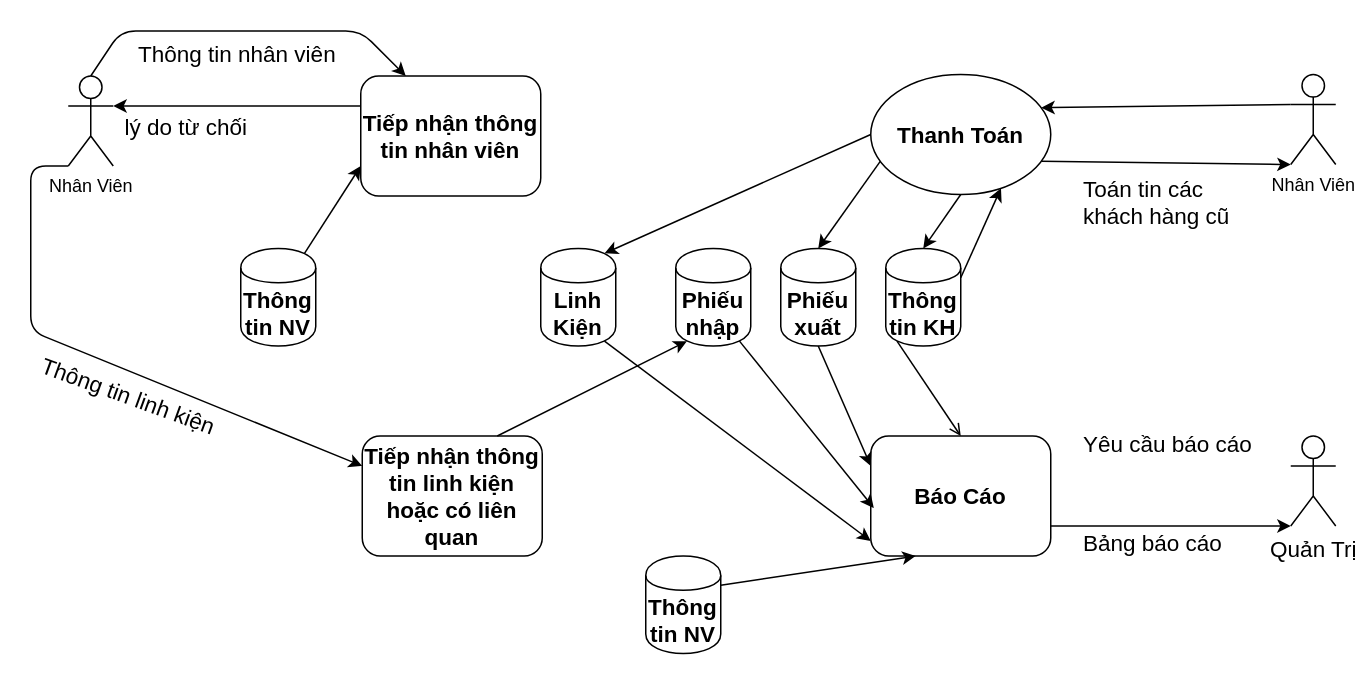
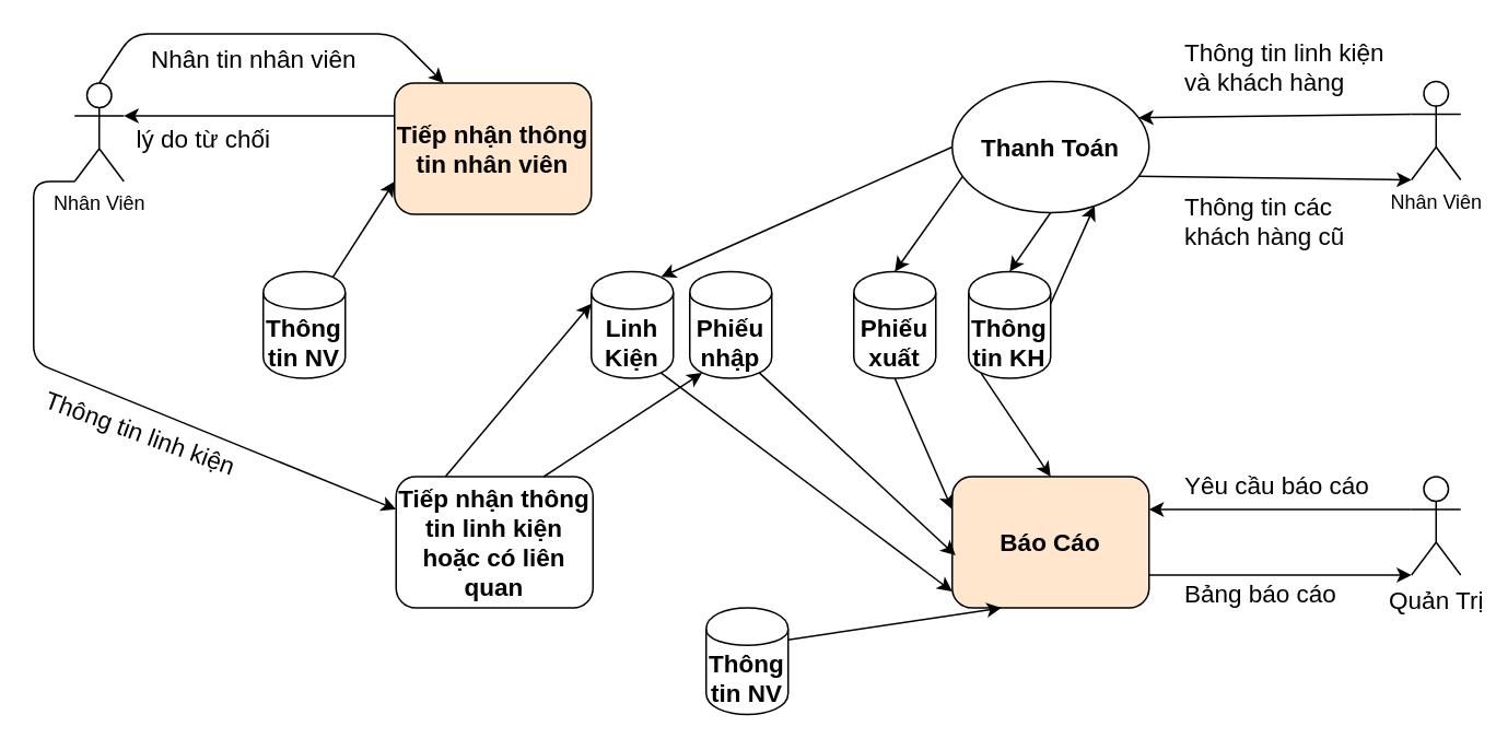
  <mxCell id="0" />
  <mxCell id="1" parent="0" />
  <mxCell id="2" value="Nhân Viên" style="shape=umlActor;verticalLabelPosition=bottom;labelBackgroundColor=#ffffff;verticalAlign=top;html=1;outlineConnect=0;" vertex="1" parent="1"><mxGeometry x="45" y="50" width="30" height="60" as="geometry" /></mxCell>
- <mxCell id="3" value="Tiếp nhận thông tin nhân viên" style="rounded=1;whiteSpace=wrap;html=1;fontSize=15;fontStyle=1" vertex="1" parent="1"><mxGeometry x="240" y="50" width="120" height="80" as="geometry" /></mxCell>
+ <mxCell id="3" value="Tiếp nhận thông tin nhân viên" style="rounded=1;whiteSpace=wrap;html=1;fontSize=15;fontStyle=1;fillColor=#ffe6cc;" vertex="1" parent="1"><mxGeometry x="240" y="50" width="120" height="80" as="geometry" /></mxCell>
  <mxCell id="4" value="" style="endArrow=classic;html=1;fontSize=15;exitX=0.5;exitY=0;exitDx=0;exitDy=0;exitPerimeter=0;entryX=0.25;entryY=0;entryDx=0;entryDy=0;" edge="1" parent="1" source="2" target="3"><mxGeometry width="50" height="50" relative="1" as="geometry"><mxPoint x="120" y="80" as="sourcePoint" /><mxPoint x="170" y="30" as="targetPoint" /><Array as="points"><mxPoint x="80" y="20" /><mxPoint x="240" y="20" /></Array></mxGeometry></mxCell>
- <mxCell id="5" value="Thông tin nhân viên" style="text;html=1;resizable=0;points=[];autosize=1;align=left;verticalAlign=top;spacingTop=-4;fontSize=15;" vertex="1" parent="1"><mxGeometry x="90" y="24" width="150" height="20" as="geometry" /></mxCell>
+ <mxCell id="5" value="Nhân tin nhân viên" style="text;html=1;resizable=0;points=[];autosize=1;align=left;verticalAlign=top;spacingTop=-4;fontSize=15;" vertex="1" parent="1"><mxGeometry x="90" y="24" width="150" height="20" as="geometry" /></mxCell>
  <mxCell id="6" value="" style="endArrow=classic;html=1;fontSize=15;entryX=1;entryY=0.333;entryDx=0;entryDy=0;entryPerimeter=0;exitX=0;exitY=0.25;exitDx=0;exitDy=0;" edge="1" parent="1" source="3" target="2"><mxGeometry width="50" height="50" relative="1" as="geometry"><mxPoint x="170" y="150" as="sourcePoint" /><mxPoint x="220" y="100" as="targetPoint" /></mxGeometry></mxCell>
  <mxCell id="7" value="lý do từ chối" style="text;html=1;resizable=0;points=[];autosize=1;align=left;verticalAlign=top;spacingTop=-4;fontSize=15;" vertex="1" parent="1"><mxGeometry x="81" y="73" width="100" height="20" as="geometry" /></mxCell>
  <mxCell id="8" value="Tiếp nhận thông tin linh kiện hoặc có liên quan" style="rounded=1;whiteSpace=wrap;html=1;fontSize=15;fontStyle=1" vertex="1" parent="1"><mxGeometry x="241" y="290" width="120" height="80" as="geometry" /></mxCell>
  <mxCell id="9" value="Thanh Toán" style="ellipse;whiteSpace=wrap;html=1;fontSize=15;fontStyle=1;" vertex="1" parent="1"><mxGeometry x="580" y="49" width="120" height="80" as="geometry" /></mxCell>
- <mxCell id="10" value="Báo Cáo" style="rounded=1;whiteSpace=wrap;html=1;fontSize=15;fontStyle=1" vertex="1" parent="1"><mxGeometry x="580" y="290" width="120" height="80" as="geometry" /></mxCell>
+ <mxCell id="10" value="Báo Cáo" style="rounded=1;whiteSpace=wrap;html=1;fontSize=15;fontStyle=1;fillColor=#ffe6cc;" vertex="1" parent="1"><mxGeometry x="580" y="290" width="120" height="80" as="geometry" /></mxCell>
  <mxCell id="11" value="Thông tin NV" style="shape=cylinder;whiteSpace=wrap;html=1;boundedLbl=1;backgroundOutline=1;fontSize=15;fontStyle=1" vertex="1" parent="1"><mxGeometry x="160" y="165" width="50" height="65" as="geometry" /></mxCell>
  <mxCell id="12" value="" style="endArrow=classic;html=1;fontSize=15;entryX=0;entryY=0.75;entryDx=0;entryDy=0;exitX=0.85;exitY=0.05;exitDx=0;exitDy=0;exitPerimeter=0;" edge="1" parent="1" source="11" target="3"><mxGeometry width="50" height="50" relative="1" as="geometry"><mxPoint x="220" y="190" as="sourcePoint" /><mxPoint x="270" y="140" as="targetPoint" /></mxGeometry></mxCell>
  <mxCell id="13" value="" style="endArrow=classic;html=1;fontSize=15;entryX=0;entryY=0.25;entryDx=0;entryDy=0;exitX=0;exitY=1;exitDx=0;exitDy=0;exitPerimeter=0;" edge="1" parent="1" source="2" target="8"><mxGeometry width="50" height="50" relative="1" as="geometry"><mxPoint x="40" y="310" as="sourcePoint" /><mxPoint x="90" y="260" as="targetPoint" /><Array as="points"><mxPoint x="20" y="110" /><mxPoint x="20" y="140" /><mxPoint x="20" y="220" /></Array></mxGeometry></mxCell>
  <mxCell id="14" value="Thông tin linh kiện" style="text;html=1;resizable=0;points=[];autosize=1;align=left;verticalAlign=top;spacingTop=-4;fontSize=15;rotation=20;" vertex="1" parent="1"><mxGeometry x="23" y="255" width="140" height="20" as="geometry" /></mxCell>
  <mxCell id="15" value="Linh Kiện" style="shape=cylinder;whiteSpace=wrap;html=1;boundedLbl=1;backgroundOutline=1;fontSize=15;fontStyle=1" vertex="1" parent="1"><mxGeometry x="360" y="165" width="50" height="65" as="geometry" /></mxCell>
- <mxCell id="17" value="Phiếu nhập" style="shape=cylinder;whiteSpace=wrap;html=1;boundedLbl=1;backgroundOutline=1;fontSize=15;fontStyle=1" vertex="1" parent="1"><mxGeometry x="450" y="165" width="50" height="65" as="geometry" /></mxCell>
+ <mxCell id="16" value="" style="endArrow=classic;html=1;fontSize=15;entryX=0;entryY=0.3;entryDx=0;entryDy=0;exitX=0.25;exitY=0;exitDx=0;exitDy=0;" edge="1" parent="1" source="8" target="15"><mxGeometry width="50" height="50" relative="1" as="geometry"><mxPoint x="400" y="310" as="sourcePoint" /><mxPoint x="450" y="260" as="targetPoint" /></mxGeometry></mxCell>
+ <mxCell id="17" value="Phiếu nhập" style="shape=cylinder;whiteSpace=wrap;html=1;boundedLbl=1;backgroundOutline=1;fontSize=15;fontStyle=1" vertex="1" parent="1"><mxGeometry x="420" y="165" width="50" height="65" as="geometry" /></mxCell>
  <mxCell id="18" value="" style="endArrow=classic;html=1;fontSize=15;entryX=0.15;entryY=0.95;entryDx=0;entryDy=0;exitX=0.75;exitY=0;exitDx=0;exitDy=0;entryPerimeter=0;" edge="1" parent="1" source="8" target="17"><mxGeometry width="50" height="50" relative="1" as="geometry"><mxPoint x="430" y="310" as="sourcePoint" /><mxPoint x="480" y="260" as="targetPoint" /></mxGeometry></mxCell>
  <mxCell id="19" value="Phiếu xuất" style="shape=cylinder;whiteSpace=wrap;html=1;boundedLbl=1;backgroundOutline=1;fontSize=15;fontStyle=1" vertex="1" parent="1"><mxGeometry x="520" y="165" width="50" height="65" as="geometry" /></mxCell>
  <mxCell id="20" value="Thông tin KH" style="shape=cylinder;whiteSpace=wrap;html=1;boundedLbl=1;backgroundOutline=1;fontSize=15;fontStyle=1" vertex="1" parent="1"><mxGeometry x="590" y="165" width="50" height="65" as="geometry" /></mxCell>
  <mxCell id="21" value="Quản Trị" style="shape=umlActor;verticalLabelPosition=bottom;labelBackgroundColor=#ffffff;verticalAlign=top;html=1;outlineConnect=0;fontSize=15;" vertex="1" parent="1"><mxGeometry x="860" y="290" width="30" height="60" as="geometry" /></mxCell>
+ <mxCell id="22" value="" style="endArrow=classic;html=1;fontSize=15;entryX=1;entryY=0.25;entryDx=0;entryDy=0;exitX=0;exitY=0.333;exitDx=0;exitDy=0;exitPerimeter=0;" edge="1" parent="1" source="21" target="10"><mxGeometry width="50" height="50" relative="1" as="geometry"><mxPoint x="750" y="330" as="sourcePoint" /><mxPoint x="800" y="280" as="targetPoint" /></mxGeometry></mxCell>
  <mxCell id="23" value="Yêu cầu báo cáo" style="text;html=1;resizable=0;points=[];autosize=1;align=left;verticalAlign=top;spacingTop=-4;fontSize=15;" vertex="1" parent="1"><mxGeometry x="720" y="284" width="130" height="20" as="geometry" /></mxCell>
  <mxCell id="24" value="" style="endArrow=classic;html=1;fontSize=15;entryX=0;entryY=1;entryDx=0;entryDy=0;entryPerimeter=0;" edge="1" parent="1" target="21"><mxGeometry width="50" height="50" relative="1" as="geometry"><mxPoint x="700" y="350" as="sourcePoint" /><mxPoint x="780" y="350" as="targetPoint" /></mxGeometry></mxCell>
  <mxCell id="25" value="Bảng báo cáo" style="text;html=1;resizable=0;points=[];autosize=1;align=left;verticalAlign=top;spacingTop=-4;fontSize=15;" vertex="1" parent="1"><mxGeometry x="720" y="350" width="110" height="20" as="geometry" /></mxCell>
  <mxCell id="26" value="" style="endArrow=classic;html=1;fontSize=15;entryX=0;entryY=0.25;entryDx=0;entryDy=0;exitX=0.5;exitY=1;exitDx=0;exitDy=0;" edge="1" parent="1" source="19" target="10"><mxGeometry width="50" height="50" relative="1" as="geometry"><mxPoint x="500" y="330" as="sourcePoint" /><mxPoint x="550" y="280" as="targetPoint" /></mxGeometry></mxCell>
  <mxCell id="27" value="" style="endArrow=classic;html=1;fontSize=15;entryX=0.017;entryY=0.6;entryDx=0;entryDy=0;entryPerimeter=0;exitX=0.85;exitY=0.95;exitDx=0;exitDy=0;exitPerimeter=0;" edge="1" parent="1" source="17" target="10"><mxGeometry width="50" height="50" relative="1" as="geometry"><mxPoint x="490" y="340" as="sourcePoint" /><mxPoint x="540" y="290" as="targetPoint" /></mxGeometry></mxCell>
- <mxCell id="28" value="" style="endArrow=open;html=1;fontSize=15;entryX=0.5;entryY=0;entryDx=0;entryDy=0;exitX=0.15;exitY=0.95;exitDx=0;exitDy=0;exitPerimeter=0;" edge="1" parent="1" source="20" target="10"><mxGeometry width="50" height="50" relative="1" as="geometry"><mxPoint x="720" y="240" as="sourcePoint" /><mxPoint x="770" y="190" as="targetPoint" /></mxGeometry></mxCell>
+ <mxCell id="28" value="" style="endArrow=classic;html=1;fontSize=15;entryX=0.5;entryY=0;entryDx=0;entryDy=0;exitX=0.15;exitY=0.95;exitDx=0;exitDy=0;exitPerimeter=0;" edge="1" parent="1" source="20" target="10"><mxGeometry width="50" height="50" relative="1" as="geometry"><mxPoint x="720" y="240" as="sourcePoint" /><mxPoint x="770" y="190" as="targetPoint" /></mxGeometry></mxCell>
  <mxCell id="29" value="" style="endArrow=classic;html=1;fontSize=15;entryX=0;entryY=0.875;entryDx=0;entryDy=0;entryPerimeter=0;exitX=0.85;exitY=0.95;exitDx=0;exitDy=0;exitPerimeter=0;" edge="1" parent="1" source="15" target="10"><mxGeometry width="50" height="50" relative="1" as="geometry"><mxPoint x="430" y="360" as="sourcePoint" /><mxPoint x="480" y="310" as="targetPoint" /></mxGeometry></mxCell>
  <mxCell id="30" value="Thông tin NV" style="shape=cylinder;whiteSpace=wrap;html=1;boundedLbl=1;backgroundOutline=1;fontSize=15;fontStyle=1" vertex="1" parent="1"><mxGeometry x="430" y="370" width="50" height="65" as="geometry" /></mxCell>
  <mxCell id="31" value="" style="endArrow=classic;html=1;fontSize=15;entryX=0.25;entryY=1;entryDx=0;entryDy=0;exitX=1;exitY=0.3;exitDx=0;exitDy=0;" edge="1" parent="1" source="30" target="10"><mxGeometry width="50" height="50" relative="1" as="geometry"><mxPoint x="580" y="500" as="sourcePoint" /><mxPoint x="630" y="450" as="targetPoint" /></mxGeometry></mxCell>
  <mxCell id="32" value="" style="endArrow=classic;html=1;fontSize=15;entryX=0.5;entryY=0;entryDx=0;entryDy=0;exitX=0;exitY=0.75;exitDx=0;exitDy=0;" edge="1" parent="1" source="9" target="19"><mxGeometry width="50" height="50" relative="1" as="geometry"><mxPoint x="490" y="110" as="sourcePoint" /><mxPoint x="540" y="60" as="targetPoint" /></mxGeometry></mxCell>
  <mxCell id="33" value="Nhân Viên" style="shape=umlActor;verticalLabelPosition=bottom;labelBackgroundColor=#ffffff;verticalAlign=top;html=1;outlineConnect=0;" vertex="1" parent="1"><mxGeometry x="860" y="49" width="30" height="60" as="geometry" /></mxCell>
  <mxCell id="34" value="" style="endArrow=classic;html=1;fontSize=15;entryX=1;entryY=0.25;entryDx=0;entryDy=0;exitX=0;exitY=0.333;exitDx=0;exitDy=0;exitPerimeter=0;" edge="1" parent="1" source="33" target="9"><mxGeometry width="50" height="50" relative="1" as="geometry"><mxPoint x="750" y="100" as="sourcePoint" /><mxPoint x="800" y="50" as="targetPoint" /></mxGeometry></mxCell>
+ <mxCell id="35" value="Thông tin linh kiện&lt;br&gt;và khách hàng" style="text;html=1;resizable=0;points=[];autosize=1;align=left;verticalAlign=top;spacingTop=-4;fontSize=15;" vertex="1" parent="1"><mxGeometry x="720" y="20" width="140" height="40" as="geometry" /></mxCell>
  <mxCell id="36" value="" style="endArrow=classic;html=1;fontSize=15;entryX=0.85;entryY=0.05;entryDx=0;entryDy=0;entryPerimeter=0;exitX=0;exitY=0.5;exitDx=0;exitDy=0;" edge="1" parent="1" source="9" target="15"><mxGeometry width="50" height="50" relative="1" as="geometry"><mxPoint x="480" y="110" as="sourcePoint" /><mxPoint x="530" y="60" as="targetPoint" /></mxGeometry></mxCell>
  <mxCell id="37" value="" style="endArrow=classic;html=1;fontSize=15;entryX=0.5;entryY=0;entryDx=0;entryDy=0;exitX=0.5;exitY=1;exitDx=0;exitDy=0;" edge="1" parent="1" source="9" target="20"><mxGeometry width="50" height="50" relative="1" as="geometry"><mxPoint x="700" y="200" as="sourcePoint" /><mxPoint x="750" y="150" as="targetPoint" /></mxGeometry></mxCell>
  <mxCell id="38" value="" style="endArrow=classic;html=1;fontSize=15;entryX=0.75;entryY=1;entryDx=0;entryDy=0;exitX=1;exitY=0.3;exitDx=0;exitDy=0;" edge="1" parent="1" source="20" target="9"><mxGeometry width="50" height="50" relative="1" as="geometry"><mxPoint x="660" y="220" as="sourcePoint" /><mxPoint x="710" y="170" as="targetPoint" /></mxGeometry></mxCell>
  <mxCell id="39" value="" style="endArrow=classic;html=1;fontSize=15;entryX=0;entryY=1;entryDx=0;entryDy=0;entryPerimeter=0;exitX=1;exitY=0.75;exitDx=0;exitDy=0;" edge="1" parent="1" source="9" target="33"><mxGeometry width="50" height="50" relative="1" as="geometry"><mxPoint x="740" y="160" as="sourcePoint" /><mxPoint x="790" y="110" as="targetPoint" /></mxGeometry></mxCell>
- <mxCell id="40" value="Toán tin các &lt;br&gt;khách hàng cũ" style="text;html=1;resizable=0;points=[];autosize=1;align=left;verticalAlign=top;spacingTop=-4;fontSize=15;" vertex="1" parent="1"><mxGeometry x="720" y="114" width="110" height="40" as="geometry" /></mxCell>
+ <mxCell id="40" value="Thông tin các &lt;br&gt;khách hàng cũ" style="text;html=1;resizable=0;points=[];autosize=1;align=left;verticalAlign=top;spacingTop=-4;fontSize=15;" vertex="1" parent="1"><mxGeometry x="720" y="114" width="110" height="40" as="geometry" /></mxCell>
